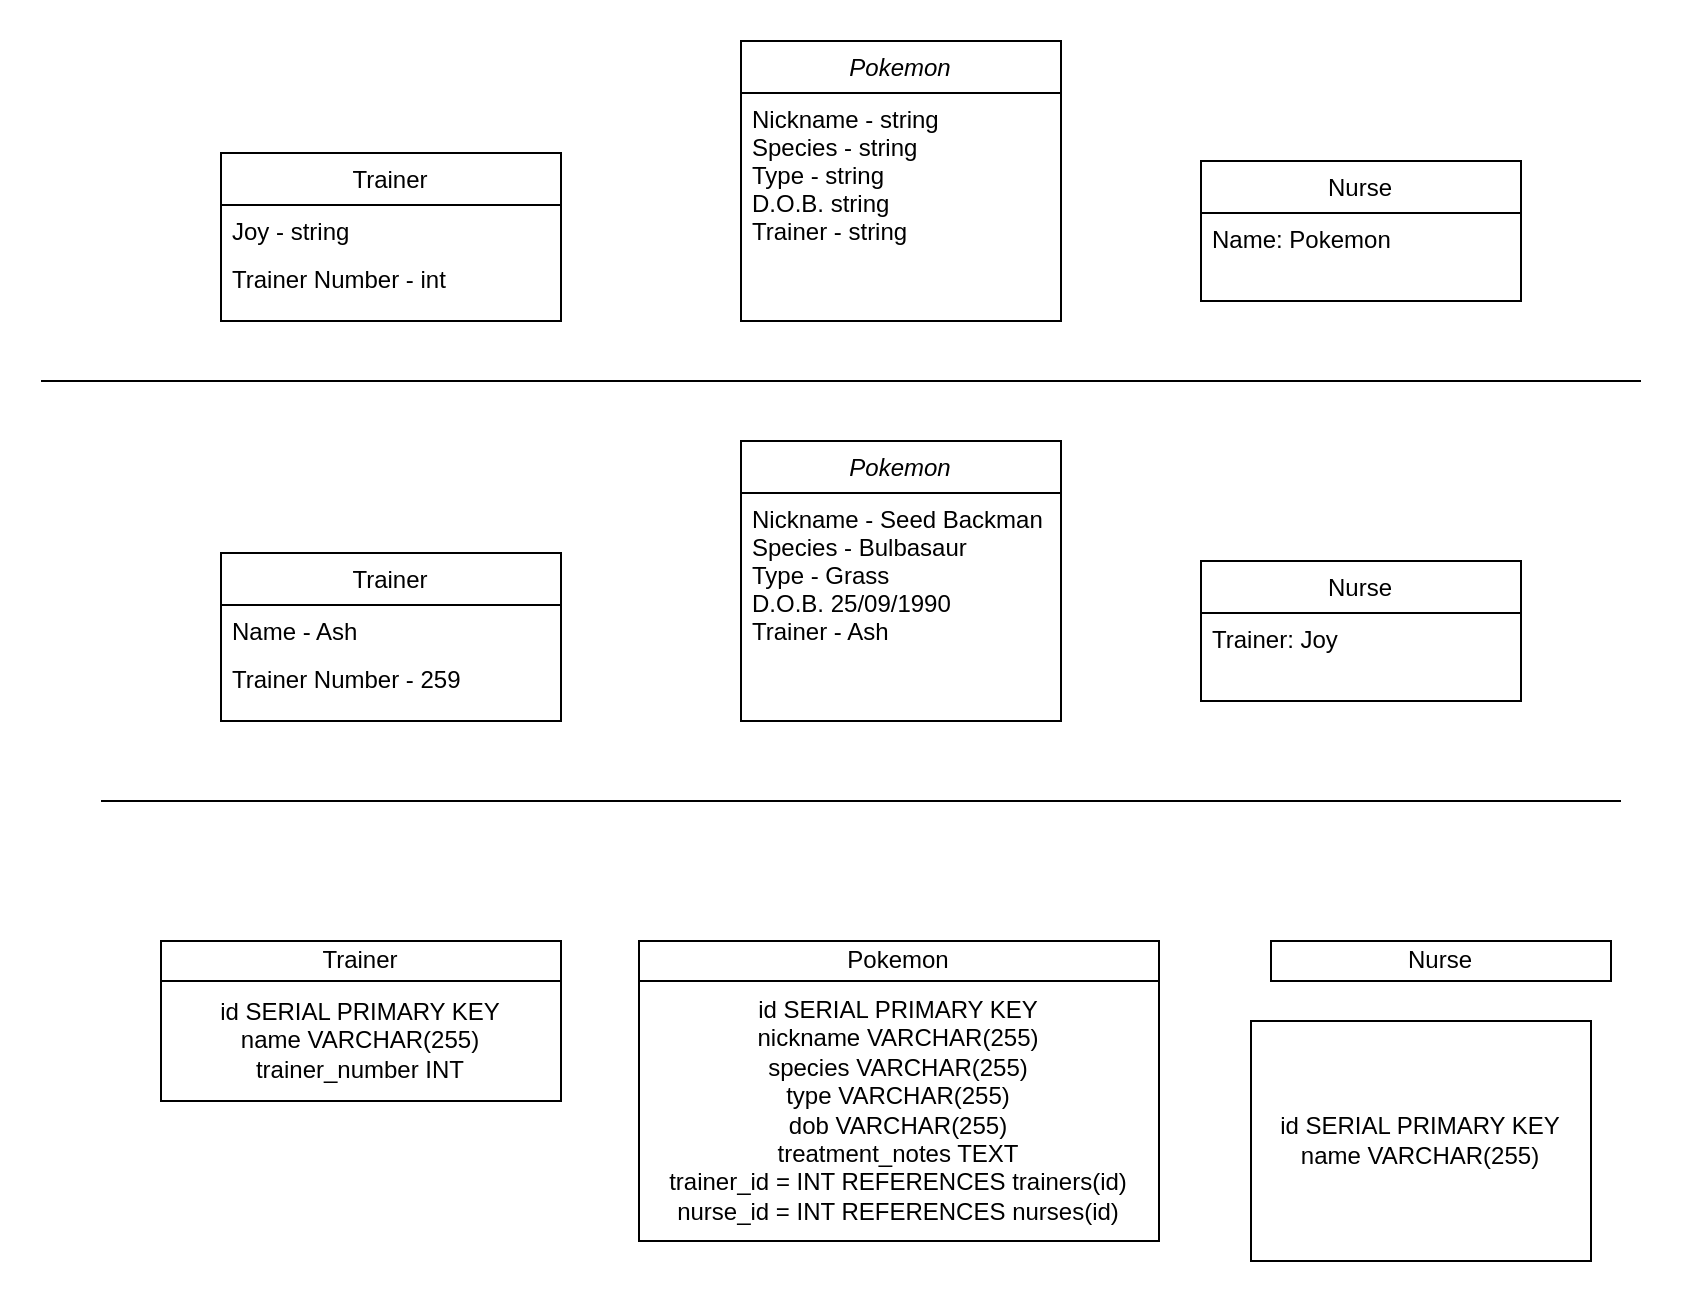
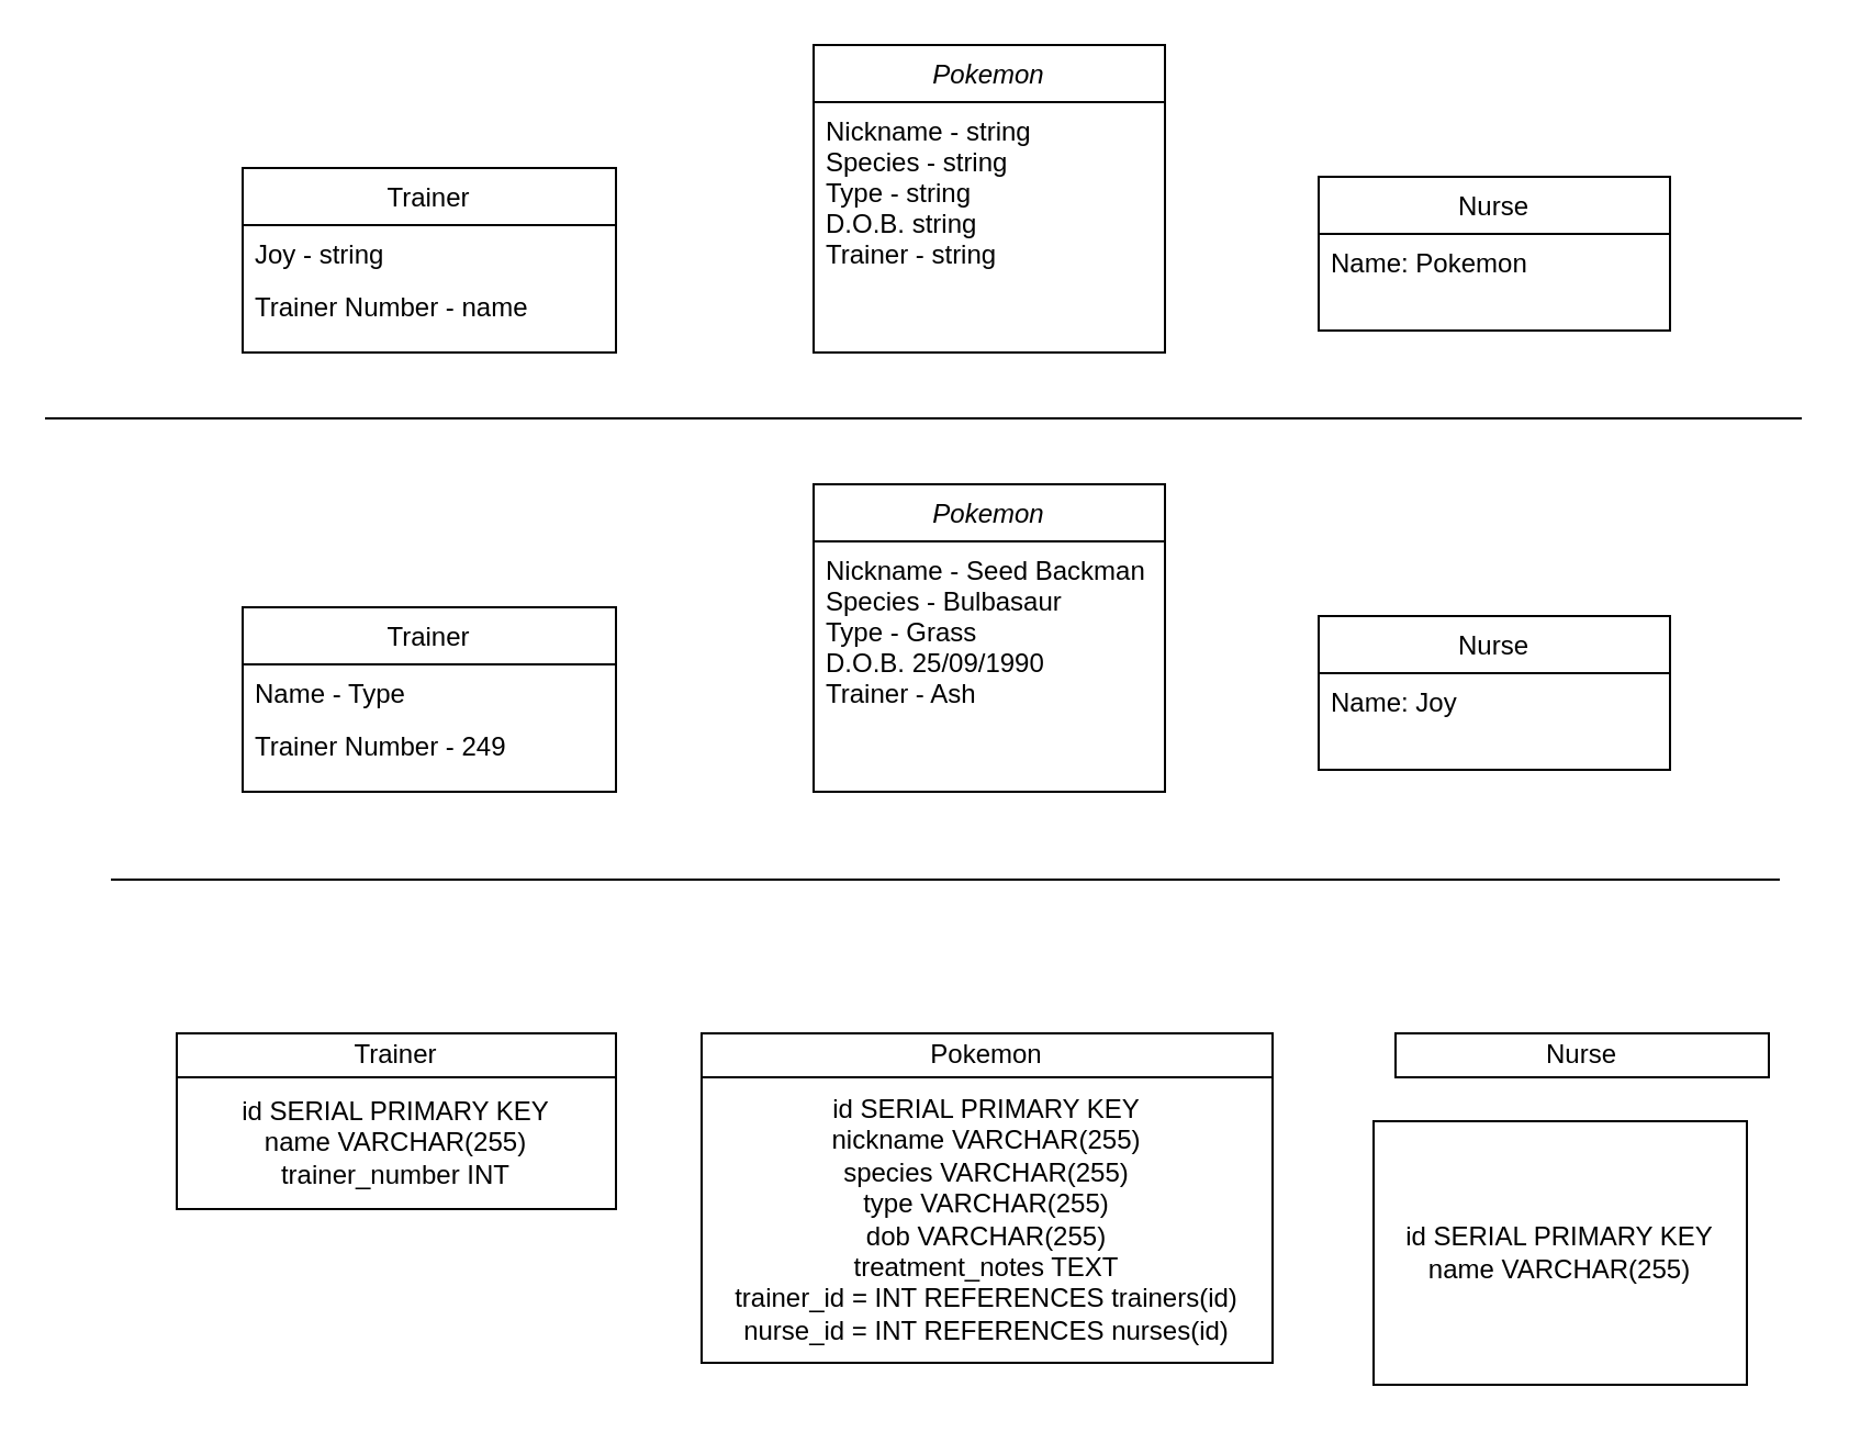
  <mxCell id="0" />
  <mxCell id="1" parent="0" />
  <mxCell id="2" value="Pokemon" style="swimlane;fontStyle=2;align=center;verticalAlign=top;childLayout=stackLayout;horizontal=1;startSize=26;horizontalStack=0;resizeParent=1;resizeLast=0;collapsible=1;marginBottom=0;rounded=0;shadow=0;strokeWidth=1;" parent="1" vertex="1"><mxGeometry x="370" y="20" width="160" height="140" as="geometry"><mxRectangle x="230" y="140" width="160" height="26" as="alternateBounds" /></mxGeometry></mxCell>
  <mxCell id="3" value="Nickname - string&#10;Species - string&#10;Type - string&#10;D.O.B. string&#10;Trainer - string&#10;&#10;" style="text;align=left;verticalAlign=top;spacingLeft=4;spacingRight=4;overflow=hidden;rotatable=0;points=[[0,0.5],[1,0.5]];portConstraint=eastwest;rounded=0;shadow=0;fontStyle=0" parent="2" vertex="1"><mxGeometry y="26" width="160" height="114" as="geometry" /></mxCell>
  <mxCell id="4" value="Trainer" style="swimlane;fontStyle=0;align=center;verticalAlign=top;childLayout=stackLayout;horizontal=1;startSize=26;horizontalStack=0;resizeParent=1;resizeLast=0;collapsible=1;marginBottom=0;rounded=0;shadow=0;strokeWidth=1;" parent="1" vertex="1"><mxGeometry x="110" y="76" width="170" height="84" as="geometry"><mxRectangle x="130" y="380" width="160" height="26" as="alternateBounds" /></mxGeometry></mxCell>
  <mxCell id="5" value="Joy - string" style="text;align=left;verticalAlign=top;spacingLeft=4;spacingRight=4;overflow=hidden;rotatable=0;points=[[0,0.5],[1,0.5]];portConstraint=eastwest;" parent="4" vertex="1"><mxGeometry y="26" width="170" height="24" as="geometry" /></mxCell>
- <mxCell id="6" value="Trainer Number - int" style="text;align=left;verticalAlign=top;spacingLeft=4;spacingRight=4;overflow=hidden;rotatable=0;points=[[0,0.5],[1,0.5]];portConstraint=eastwest;rounded=0;shadow=0;html=0;" parent="4" vertex="1"><mxGeometry y="50" width="170" height="26" as="geometry" /></mxCell>
+ <mxCell id="6" value="Trainer Number - name" style="text;align=left;verticalAlign=top;spacingLeft=4;spacingRight=4;overflow=hidden;rotatable=0;points=[[0,0.5],[1,0.5]];portConstraint=eastwest;rounded=0;shadow=0;html=0;" parent="4" vertex="1"><mxGeometry y="50" width="170" height="26" as="geometry" /></mxCell>
  <mxCell id="7" value="Nurse" style="swimlane;fontStyle=0;align=center;verticalAlign=top;childLayout=stackLayout;horizontal=1;startSize=26;horizontalStack=0;resizeParent=1;resizeLast=0;collapsible=1;marginBottom=0;rounded=0;shadow=0;strokeWidth=1;" parent="1" vertex="1"><mxGeometry x="600" y="80" width="160" height="70" as="geometry"><mxRectangle x="340" y="380" width="170" height="26" as="alternateBounds" /></mxGeometry></mxCell>
  <mxCell id="8" value="Name: Pokemon" style="text;align=left;verticalAlign=top;spacingLeft=4;spacingRight=4;overflow=hidden;rotatable=0;points=[[0,0.5],[1,0.5]];portConstraint=eastwest;" parent="7" vertex="1"><mxGeometry y="26" width="160" height="26" as="geometry" /></mxCell>
  <mxCell id="9" value="" style="endArrow=none;html=1;" edge="1" parent="1"><mxGeometry width="50" height="50" relative="1" as="geometry"><mxPoint x="20" y="190" as="sourcePoint" /><mxPoint x="820" y="190" as="targetPoint" /></mxGeometry></mxCell>
  <mxCell id="10" value="Trainer" style="rounded=0;whiteSpace=wrap;html=1;" vertex="1" parent="1"><mxGeometry x="80" y="470" width="200" height="20" as="geometry" /></mxCell>
  <mxCell id="11" value="id SERIAL PRIMARY KEY&lt;br&gt;name VARCHAR(255)&lt;br&gt;trainer_number INT" style="rounded=0;whiteSpace=wrap;html=1;fillColor=none;" vertex="1" parent="1"><mxGeometry x="80" y="490" width="200" height="60" as="geometry" /></mxCell>
  <mxCell id="12" value="Pokemon" style="rounded=0;whiteSpace=wrap;html=1;fillColor=none;" vertex="1" parent="1"><mxGeometry x="319" y="470" width="260" height="20" as="geometry" /></mxCell>
  <mxCell id="13" style="edgeStyle=orthogonalEdgeStyle;rounded=0;orthogonalLoop=1;jettySize=auto;html=1;exitX=0.5;exitY=1;exitDx=0;exitDy=0;" edge="1" parent="1" source="12" target="12"><mxGeometry relative="1" as="geometry" /></mxCell>
  <mxCell id="14" value="id SERIAL PRIMARY KEY&lt;br&gt;nickname VARCHAR(255)&lt;br&gt;species VARCHAR(255)&lt;br&gt;type VARCHAR(255)&lt;br&gt;dob VARCHAR(255)&lt;br&gt;treatment_notes TEXT&lt;br&gt;trainer_id = INT REFERENCES trainers(id)&lt;br&gt;nurse_id = INT REFERENCES nurses(id)" style="rounded=0;whiteSpace=wrap;html=1;fillColor=none;" vertex="1" parent="1"><mxGeometry x="319" y="490" width="260" height="130" as="geometry" /></mxCell>
  <mxCell id="15" value="Nurse" style="rounded=0;whiteSpace=wrap;html=1;fillColor=none;" vertex="1" parent="1"><mxGeometry x="635" y="470" width="170" height="20" as="geometry" /></mxCell>
  <mxCell id="16" value="id SERIAL PRIMARY KEY&lt;br&gt;name VARCHAR(255)" style="rounded=0;whiteSpace=wrap;html=1;fillColor=none;" vertex="1" parent="1"><mxGeometry x="625" y="510" width="170" height="120" as="geometry" /></mxCell>
  <mxCell id="17" value="" style="endArrow=none;html=1;" edge="1" parent="1"><mxGeometry width="50" height="50" relative="1" as="geometry"><mxPoint y="400" as="sourcePoint" x="50" /><mxPoint x="810" y="400" as="targetPoint" /></mxGeometry></mxCell>
  <mxCell id="18" value="Pokemon" style="swimlane;fontStyle=2;align=center;verticalAlign=top;childLayout=stackLayout;horizontal=1;startSize=26;horizontalStack=0;resizeParent=1;resizeLast=0;collapsible=1;marginBottom=0;rounded=0;shadow=0;strokeWidth=1;" vertex="1" parent="1"><mxGeometry x="370" y="220" width="160" height="140" as="geometry"><mxRectangle x="230" y="140" width="160" height="26" as="alternateBounds" /></mxGeometry></mxCell>
  <mxCell id="19" value="Nickname - Seed Backman&#10;Species - Bulbasaur&#10;Type - Grass&#10;D.O.B. 25/09/1990&#10;Trainer - Ash&#10;" style="text;align=left;verticalAlign=top;spacingLeft=4;spacingRight=4;overflow=hidden;rotatable=0;points=[[0,0.5],[1,0.5]];portConstraint=eastwest;rounded=0;shadow=0;fontStyle=0" vertex="1" parent="18"><mxGeometry y="26" width="160" height="114" as="geometry" /></mxCell>
  <mxCell id="20" value="Trainer" style="swimlane;fontStyle=0;align=center;verticalAlign=top;childLayout=stackLayout;horizontal=1;startSize=26;horizontalStack=0;resizeParent=1;resizeLast=0;collapsible=1;marginBottom=0;rounded=0;shadow=0;strokeWidth=1;" vertex="1" parent="1"><mxGeometry x="110" y="276" width="170" height="84" as="geometry"><mxRectangle x="130" y="380" width="160" height="26" as="alternateBounds" /></mxGeometry></mxCell>
- <mxCell id="21" value="Name - Ash" style="text;align=left;verticalAlign=top;spacingLeft=4;spacingRight=4;overflow=hidden;rotatable=0;points=[[0,0.5],[1,0.5]];portConstraint=eastwest;" vertex="1" parent="20"><mxGeometry y="26" width="170" height="24" as="geometry" /></mxCell>
- <mxCell id="22" value="Trainer Number - 259" style="text;align=left;verticalAlign=top;spacingLeft=4;spacingRight=4;overflow=hidden;rotatable=0;points=[[0,0.5],[1,0.5]];portConstraint=eastwest;rounded=0;shadow=0;html=0;" vertex="1" parent="20"><mxGeometry y="50" width="170" height="26" as="geometry" /></mxCell>
+ <mxCell id="21" value="Name - Type" style="text;align=left;verticalAlign=top;spacingLeft=4;spacingRight=4;overflow=hidden;rotatable=0;points=[[0,0.5],[1,0.5]];portConstraint=eastwest;" vertex="1" parent="20"><mxGeometry y="26" width="170" height="24" as="geometry" /></mxCell>
+ <mxCell id="22" value="Trainer Number - 249" style="text;align=left;verticalAlign=top;spacingLeft=4;spacingRight=4;overflow=hidden;rotatable=0;points=[[0,0.5],[1,0.5]];portConstraint=eastwest;rounded=0;shadow=0;html=0;" vertex="1" parent="20"><mxGeometry y="50" width="170" height="26" as="geometry" /></mxCell>
  <mxCell id="23" value="Nurse" style="swimlane;fontStyle=0;align=center;verticalAlign=top;childLayout=stackLayout;horizontal=1;startSize=26;horizontalStack=0;resizeParent=1;resizeLast=0;collapsible=1;marginBottom=0;rounded=0;shadow=0;strokeWidth=1;" vertex="1" parent="1"><mxGeometry x="600" y="280" width="160" height="70" as="geometry"><mxRectangle x="340" y="380" width="170" height="26" as="alternateBounds" /></mxGeometry></mxCell>
- <mxCell id="24" value="Trainer: Joy" style="text;align=left;verticalAlign=top;spacingLeft=4;spacingRight=4;overflow=hidden;rotatable=0;points=[[0,0.5],[1,0.5]];portConstraint=eastwest;" vertex="1" parent="23"><mxGeometry y="26" width="160" height="26" as="geometry" /></mxCell>
+ <mxCell id="24" value="Name: Joy" style="text;align=left;verticalAlign=top;spacingLeft=4;spacingRight=4;overflow=hidden;rotatable=0;points=[[0,0.5],[1,0.5]];portConstraint=eastwest;" vertex="1" parent="23"><mxGeometry y="26" width="160" height="26" as="geometry" /></mxCell>
